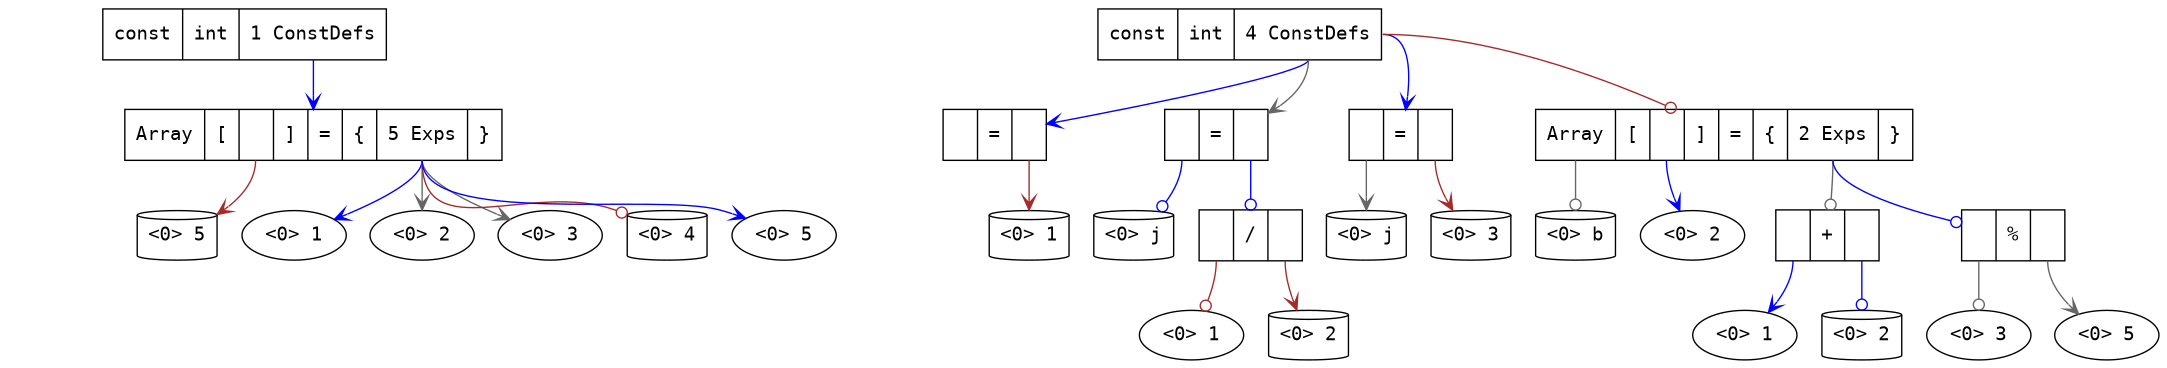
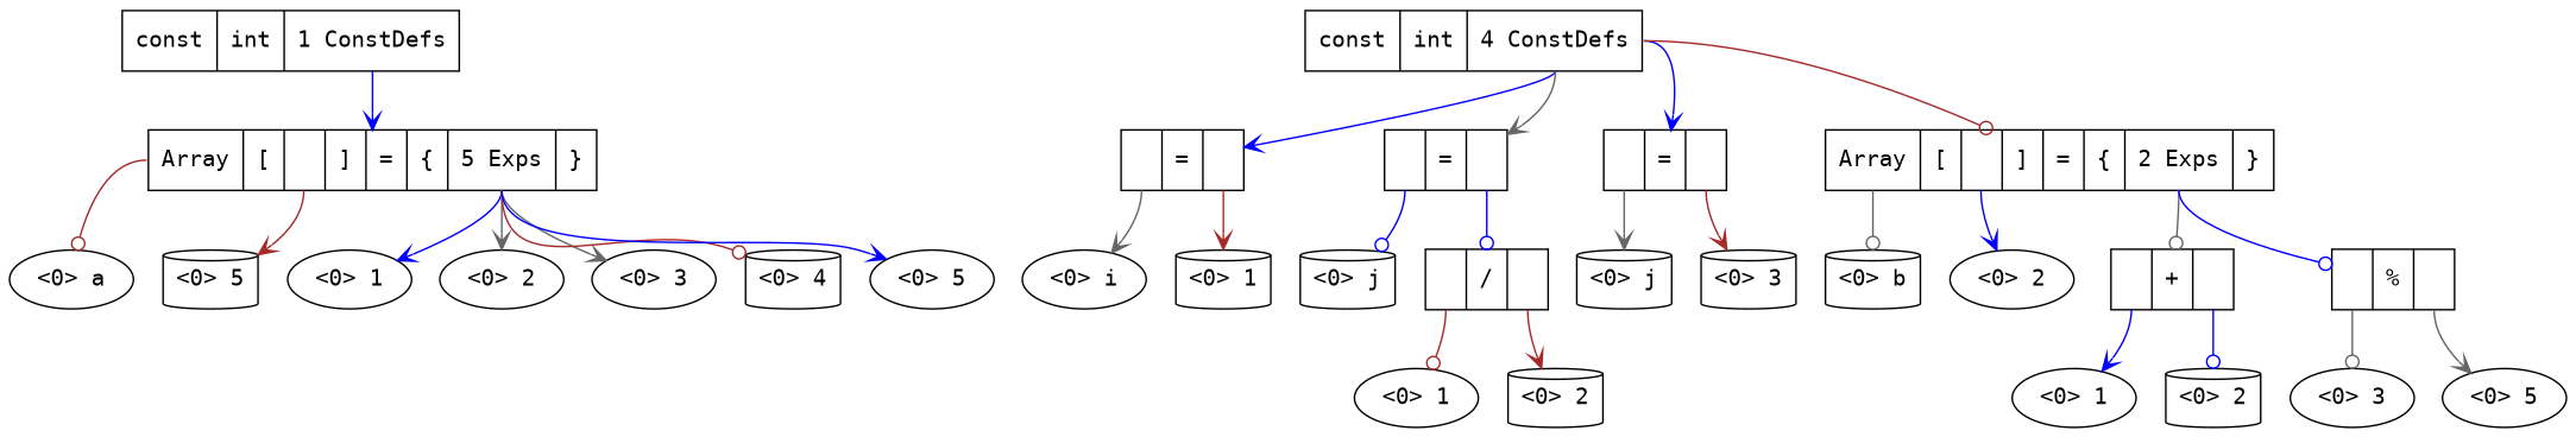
  digraph {
    fontname="DejaVu Sans Mono"
    node [fontname="DejaVu Sans Mono" shape=ellipse]
    edge [arrowhead=vee color=blue fontname="DejaVu Sans Mono" tailport=2]
    n1 [label="<0> const|<1> int|<2> 1 ConstDefs" shape=record]
    n2 [label="<0> Array|<1> [|<2>  |<3> ]|<4> =|<5> \{|<6> 5 Exps|<7> \}" shape=record]
    n3 [label="<0> const|<1> int|<2> 4 ConstDefs" shape=record]
    n4 [label="<0>  |<1> =|<2>  " shape=record]
    n5 [label="<0>  |<1> =|<2>  " shape=record]
    n6 [label="<0>  |<1> =|<2>  " shape=record]
    n7 [label="<0> Array|<1> [|<2>  |<3> ]|<4> =|<5> \{|<6> 2 Exps|<7> \}" shape=record]
+   n8 [label="<0> a"]
    n9 [label="<0> 5" shape=cylinder]
    n10 [label="<0> 1"]
    n11 [label="<0> 2"]
    n12 [label="<0> 3"]
    n13 [label="<0> 4" shape=cylinder]
    n14 [label="<0> 5"]
+   n15 [label="<0> i"]
    n16 [label="<0> 1" shape=cylinder]
    n17 [label="<0> j" shape=cylinder]
    n18 [label="<0>  |<1> /|<2>  " shape=record]
    n19 [label="<0> j" shape=cylinder]
    n20 [label="<0> 3" shape=cylinder]
    n21 [label="<0> b" shape=cylinder]
    n22 [label="<0> 2"]
    n23 [label="<0>  |<1> +|<2>  " shape=record]
    n24 [label="<0>  |<1> %|<2>  " shape=record]
    n25 [label="<0> 1"]
    n26 [label="<0> 2" shape=cylinder]
    n27 [label="<0> 1"]
    n28 [label="<0> 2" shape=cylinder]
    n29 [label="<0> 3"]
    n30 [label="<0> 5"]
    n1 -> n2
+   n2 -> n8 [arrowhead=odot color=brown tailport=0]
    n2 -> n9 [color=brown]
    n2 -> n10 [tailport=6]
    n2 -> n11 [color=gray40 tailport=6]
    n2 -> n12 [color=gray40 tailport=6]
    n2 -> n13 [arrowhead=odot color=brown tailport=6]
    n2 -> n14 [tailport=6]
    n3 -> n4
    n3 -> n5 [color=gray40]
    n3 -> n6
    n3 -> n7 [arrowhead=odot color=brown]
+   n4 -> n15 [color=gray40 tailport=0]
    n4 -> n16 [color=brown]
    n5 -> n17 [arrowhead=odot tailport=0]
    n5 -> n18 [arrowhead=odot]
    n6 -> n19 [color=gray40 tailport=0]
    n6 -> n20 [color=brown]
    n7 -> n21 [arrowhead=odot color=gray40 tailport=0]
    n7 -> n22
    n7 -> n23 [arrowhead=odot color=gray40 tailport=6]
    n7 -> n24 [arrowhead=odot tailport=6]
    n18 -> n25 [arrowhead=odot color=brown tailport=0]
    n18 -> n26 [color=brown]
    n23 -> n27 [tailport=0]
    n23 -> n28 [arrowhead=odot]
    n24 -> n29 [arrowhead=odot color=gray40 tailport=0]
    n24 -> n30 [color=gray40]
  }
